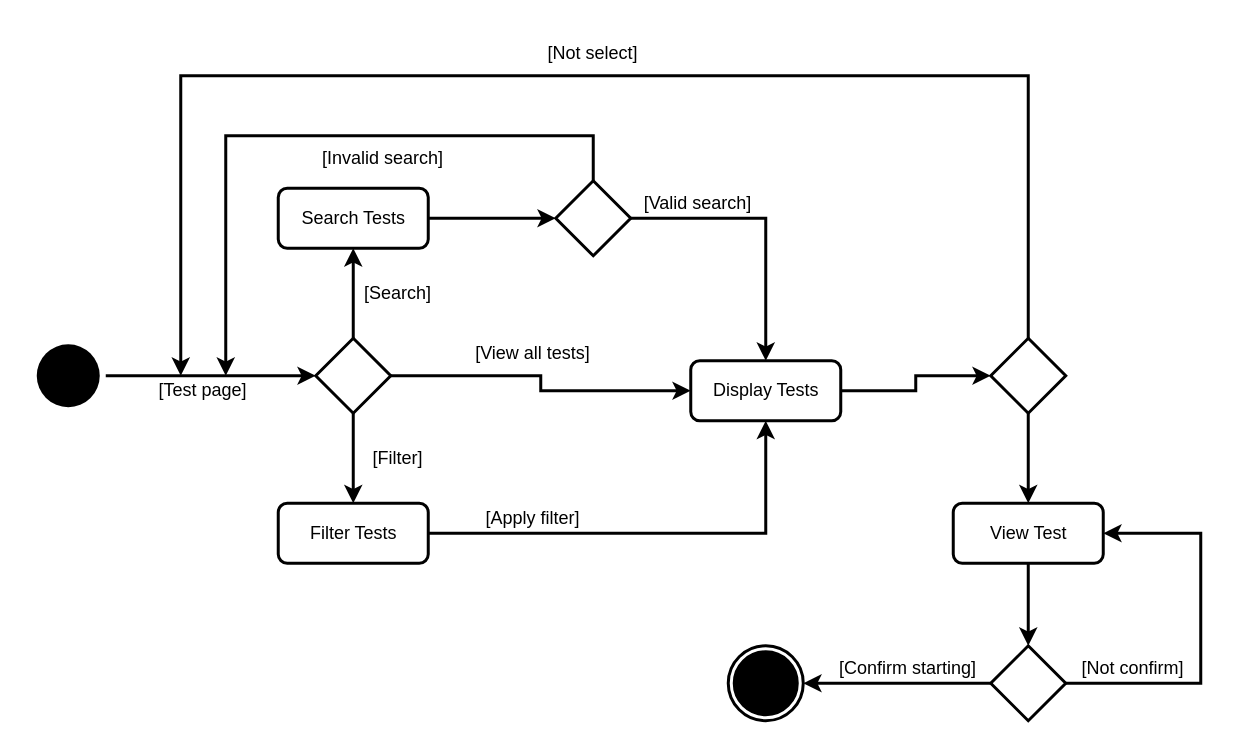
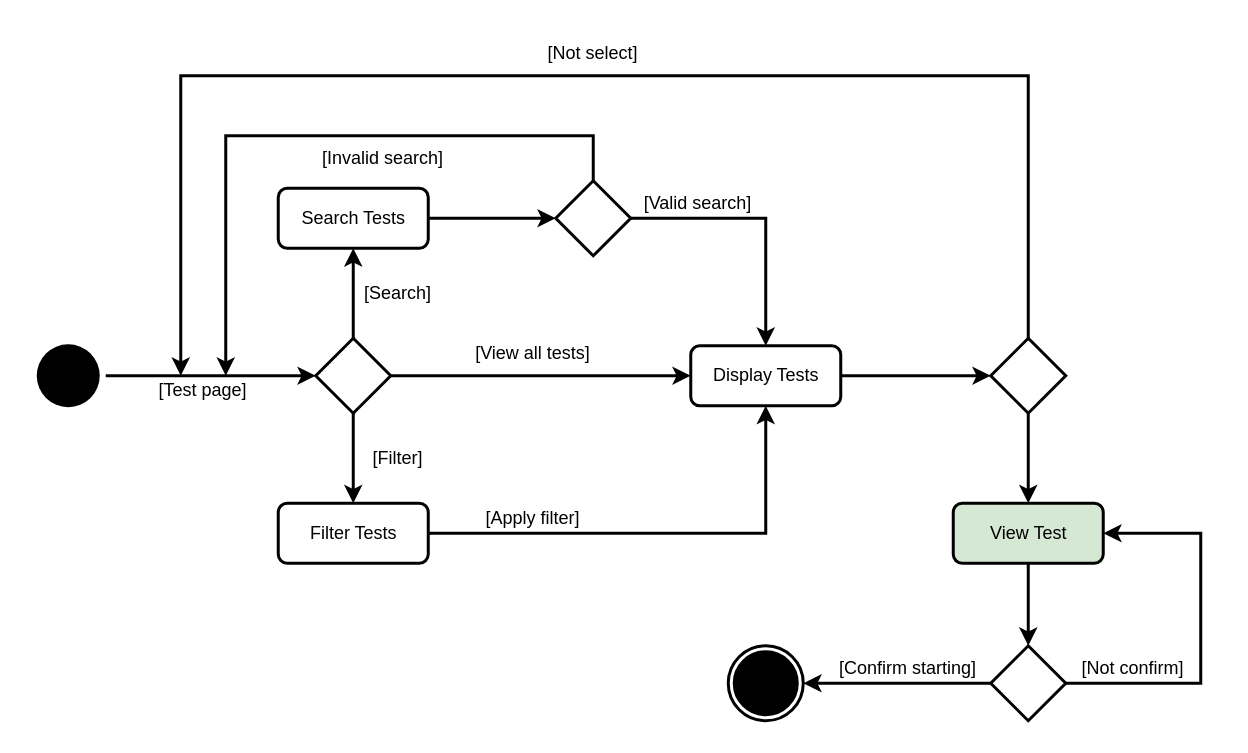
  <mxCell id="0" />
  <mxCell id="1" parent="0" />
  <mxCell id="2" value="" style="edgeStyle=orthogonalEdgeStyle;rounded=0;orthogonalLoop=1;jettySize=auto;html=1;strokeWidth=2;" edge="1" parent="1" source="3" target="9"><mxGeometry relative="1" as="geometry" /></mxCell>
  <mxCell id="3" value="" style="ellipse;html=1;shape=endState;fillColor=#000000;strokeColor=none;strokeWidth=2;" vertex="1" parent="1"><mxGeometry x="20" y="225" width="50" height="50" as="geometry" /></mxCell>
  <mxCell id="4" value="" style="edgeStyle=orthogonalEdgeStyle;rounded=0;orthogonalLoop=1;jettySize=auto;html=1;strokeWidth=2;" edge="1" parent="1" source="5" target="14"><mxGeometry relative="1" as="geometry" /></mxCell>
  <mxCell id="5" value="Search Tests" style="html=1;rounded=1;strokeWidth=2;" vertex="1" parent="1"><mxGeometry x="185" y="125" width="100" height="40" as="geometry" /></mxCell>
  <mxCell id="6" value="" style="edgeStyle=orthogonalEdgeStyle;rounded=0;orthogonalLoop=1;jettySize=auto;html=1;strokeWidth=2;" edge="1" parent="1" source="9" target="11"><mxGeometry relative="1" as="geometry" /></mxCell>
  <mxCell id="7" value="" style="edgeStyle=orthogonalEdgeStyle;rounded=0;orthogonalLoop=1;jettySize=auto;html=1;strokeWidth=2;" edge="1" parent="1" source="9" target="5"><mxGeometry relative="1" as="geometry" /></mxCell>
  <mxCell id="8" style="edgeStyle=orthogonalEdgeStyle;rounded=0;orthogonalLoop=1;jettySize=auto;html=1;entryX=0;entryY=0.5;entryDx=0;entryDy=0;strokeWidth=2;" edge="1" parent="1" source="9" target="16"><mxGeometry relative="1" as="geometry" /></mxCell>
  <mxCell id="9" value="" style="rhombus;whiteSpace=wrap;html=1;rounded=0;strokeWidth=2;" vertex="1" parent="1"><mxGeometry x="210" y="225" width="50" height="50" as="geometry" /></mxCell>
  <mxCell id="10" style="edgeStyle=orthogonalEdgeStyle;rounded=0;orthogonalLoop=1;jettySize=auto;html=1;strokeWidth=2;" edge="1" parent="1" source="11" target="16"><mxGeometry relative="1" as="geometry" /></mxCell>
  <mxCell id="11" value="Filter Tests" style="html=1;rounded=1;strokeWidth=2;" vertex="1" parent="1"><mxGeometry x="185" y="335" width="100" height="40" as="geometry" /></mxCell>
  <mxCell id="12" value="" style="edgeStyle=orthogonalEdgeStyle;rounded=0;orthogonalLoop=1;jettySize=auto;html=1;strokeWidth=2;" edge="1" parent="1" source="14" target="16"><mxGeometry relative="1" as="geometry" /></mxCell>
  <mxCell id="13" style="edgeStyle=orthogonalEdgeStyle;rounded=0;orthogonalLoop=1;jettySize=auto;html=1;strokeWidth=2;" edge="1" parent="1" source="14"><mxGeometry relative="1" as="geometry"><mxPoint x="150" y="250" as="targetPoint" /><Array as="points"><mxPoint x="395" y="90" /><mxPoint x="150" y="90" /><mxPoint x="150" y="250" /></Array></mxGeometry></mxCell>
  <mxCell id="14" value="" style="rhombus;whiteSpace=wrap;html=1;rounded=0;strokeWidth=2;" vertex="1" parent="1"><mxGeometry x="370" y="120" width="50" height="50" as="geometry" /></mxCell>
  <mxCell id="15" value="" style="edgeStyle=orthogonalEdgeStyle;rounded=0;orthogonalLoop=1;jettySize=auto;html=1;strokeWidth=2;exitX=1;exitY=0.5;exitDx=0;exitDy=0;" edge="1" parent="1" source="16" target="21"><mxGeometry relative="1" as="geometry"><mxPoint x="590" y="250" as="sourcePoint" /></mxGeometry></mxCell>
- <mxCell id="16" value="Display Tests" style="html=1;rounded=1;strokeWidth=2;" vertex="1" parent="1"><mxGeometry x="460" y="240" width="100" height="40" as="geometry" /></mxCell>
+ <mxCell id="16" value="Display Tests" style="html=1;rounded=1;strokeWidth=2;" vertex="1" parent="1"><mxGeometry x="460" y="230" width="100" height="40" as="geometry" /></mxCell>
  <mxCell id="17" value="" style="edgeStyle=orthogonalEdgeStyle;rounded=0;orthogonalLoop=1;jettySize=auto;html=1;strokeWidth=2;" edge="1" parent="1" source="18" target="24"><mxGeometry relative="1" as="geometry" /></mxCell>
- <mxCell id="18" value="View Test" style="html=1;rounded=1;strokeWidth=2;" vertex="1" parent="1"><mxGeometry x="635" y="335" width="100" height="40" as="geometry" /></mxCell>
+ <mxCell id="18" value="View Test" style="html=1;rounded=1;strokeWidth=2;fillColor=#d5e8d4;" vertex="1" parent="1"><mxGeometry x="635" y="335" width="100" height="40" as="geometry" /></mxCell>
  <mxCell id="19" value="" style="edgeStyle=orthogonalEdgeStyle;rounded=0;orthogonalLoop=1;jettySize=auto;html=1;strokeWidth=2;" edge="1" parent="1" source="21" target="18"><mxGeometry relative="1" as="geometry" /></mxCell>
  <mxCell id="20" style="edgeStyle=orthogonalEdgeStyle;rounded=0;orthogonalLoop=1;jettySize=auto;html=1;strokeWidth=2;fontSize=12;" edge="1" parent="1" source="21"><mxGeometry relative="1" as="geometry"><mxPoint x="120" y="250" as="targetPoint" /><Array as="points"><mxPoint x="655" y="50" /><mxPoint x="120" y="50" /><mxPoint x="120" y="250" /></Array></mxGeometry></mxCell>
  <mxCell id="21" value="" style="rhombus;whiteSpace=wrap;html=1;rounded=0;strokeWidth=2;" vertex="1" parent="1"><mxGeometry x="660" y="225" width="50" height="50" as="geometry" /></mxCell>
  <mxCell id="22" style="edgeStyle=orthogonalEdgeStyle;rounded=0;orthogonalLoop=1;jettySize=auto;html=1;entryX=1;entryY=0.5;entryDx=0;entryDy=0;strokeWidth=2;" edge="1" parent="1" source="24" target="18"><mxGeometry relative="1" as="geometry"><Array as="points"><mxPoint x="800" y="455" /><mxPoint x="800" y="355" /></Array></mxGeometry></mxCell>
  <mxCell id="23" value="" style="edgeStyle=orthogonalEdgeStyle;rounded=0;orthogonalLoop=1;jettySize=auto;html=1;strokeWidth=2;" edge="1" parent="1" source="24" target="25"><mxGeometry relative="1" as="geometry" /></mxCell>
  <mxCell id="24" value="" style="rhombus;whiteSpace=wrap;html=1;rounded=0;strokeWidth=2;" vertex="1" parent="1"><mxGeometry x="660" y="430" width="50" height="50" as="geometry" /></mxCell>
  <mxCell id="25" value="" style="ellipse;html=1;shape=endState;fillColor=#000000;strokeColor=default;strokeWidth=2;" vertex="1" parent="1"><mxGeometry x="485" y="430" width="50" height="50" as="geometry" /></mxCell>
  <mxCell id="26" value="[Test page]" style="text;html=1;strokeColor=none;fillColor=none;align=center;verticalAlign=middle;whiteSpace=wrap;rounded=0;strokeWidth=2;fontSize=12;" vertex="1" parent="1"><mxGeometry x="100" y="245" width="70" height="30" as="geometry" /></mxCell>
  <mxCell id="27" value="[Search]" style="text;html=1;strokeColor=none;fillColor=none;align=center;verticalAlign=middle;whiteSpace=wrap;rounded=0;strokeWidth=2;fontSize=12;" vertex="1" parent="1"><mxGeometry x="230" y="180" width="70" height="30" as="geometry" /></mxCell>
  <mxCell id="28" value="[Filter]" style="text;html=1;strokeColor=none;fillColor=none;align=center;verticalAlign=middle;whiteSpace=wrap;rounded=0;strokeWidth=2;fontSize=12;" vertex="1" parent="1"><mxGeometry x="230" y="290" width="70" height="30" as="geometry" /></mxCell>
  <mxCell id="29" value="[View all tests]" style="text;html=1;strokeColor=none;fillColor=none;align=center;verticalAlign=middle;whiteSpace=wrap;rounded=0;strokeWidth=2;fontSize=12;" vertex="1" parent="1"><mxGeometry x="310" y="220" width="90" height="30" as="geometry" /></mxCell>
  <mxCell id="30" value="[Valid search]" style="text;html=1;strokeColor=none;fillColor=none;align=center;verticalAlign=middle;whiteSpace=wrap;rounded=0;strokeWidth=2;fontSize=12;" vertex="1" parent="1"><mxGeometry x="420" y="120" width="90" height="30" as="geometry" /></mxCell>
  <mxCell id="31" value="[Invalid search]" style="text;html=1;strokeColor=none;fillColor=none;align=center;verticalAlign=middle;whiteSpace=wrap;rounded=0;strokeWidth=2;fontSize=12;" vertex="1" parent="1"><mxGeometry x="210" y="90" width="90" height="30" as="geometry" /></mxCell>
  <mxCell id="32" value="[Apply filter]" style="text;html=1;strokeColor=none;fillColor=none;align=center;verticalAlign=middle;whiteSpace=wrap;rounded=0;strokeWidth=2;fontSize=12;" vertex="1" parent="1"><mxGeometry x="310" y="330" width="90" height="30" as="geometry" /></mxCell>
  <mxCell id="33" value="[Not select]" style="text;html=1;strokeColor=none;fillColor=none;align=center;verticalAlign=middle;whiteSpace=wrap;rounded=0;strokeWidth=2;fontSize=12;" vertex="1" parent="1"><mxGeometry x="350" y="20" width="90" height="30" as="geometry" /></mxCell>
  <mxCell id="34" value="[Confirm starting]" style="text;html=1;strokeColor=none;fillColor=none;align=center;verticalAlign=middle;whiteSpace=wrap;rounded=0;strokeWidth=2;fontSize=12;" vertex="1" parent="1"><mxGeometry x="550" y="430" width="110" height="30" as="geometry" /></mxCell>
  <mxCell id="35" value="[Not confirm]" style="text;html=1;strokeColor=none;fillColor=none;align=center;verticalAlign=middle;whiteSpace=wrap;rounded=0;strokeWidth=2;fontSize=12;" vertex="1" parent="1"><mxGeometry x="700" y="430" width="110" height="30" as="geometry" /></mxCell>
